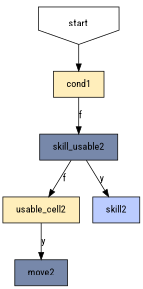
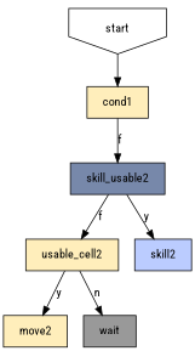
  digraph {
    concentrate=true
    fixedsize=true
    fontname="Roboto Condensed"
    node [fontname="Roboto Condensed" margin="0.25,0.125" shape=rect fillcolor="#FFEEBB" style=filled]
    edge [fontname="Roboto Condensed"]
    start [shape=invhouse fillcolor="" style=""]
    cond1
    skill_usable2 [fillcolor="#7788aa"]
    usable_cell2
    skill2 [fillcolor="#BBCCFF"]
-   move2 [fillcolor="#7788aa"]
+   move2
+   wait [fillcolor="#999999"]
    start -> cond1
    cond1 -> skill_usable2 [label=f]
    skill_usable2 -> usable_cell2 [label=f]
    skill_usable2 -> skill2 [label=y]
    usable_cell2 -> move2 [label=y]
+   usable_cell2 -> wait [label=n]
  }
